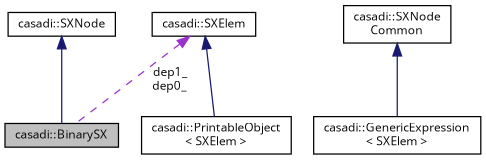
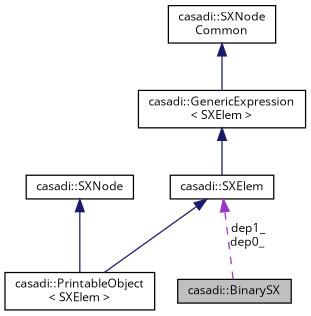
  digraph {
    fontname="Open Sans"
    node [color=black fillcolor=white fontname="Open Sans" fontsize=10 shape=record style=filled]
    edge [color=midnightblue dir=back fontname="Open Sans" fontsize=10 labelfontname="FreeSans.ttf" labelfontsize=10 style=solid]
    n1 [fillcolor=grey75 fontcolor=black height=0.2 label="casadi::BinarySX" width=0.4]
    n2 [height=0.2 label="casadi::SXNode" width=0.4]
    n3 [height=0.2 label="casadi::SXElem" width=0.4]
    n4 [height=0.2 label="casadi::PrintableObject\l\< SXElem \>" width=0.4]
    n5 [height=0.2 label="casadi::GenericExpression\l\< SXElem \>" width=0.4]
    n6 [height=0.2 label="casadi::SXNode\lCommon" width=0.4]
-   n2 -> n1
+   n2 -> n4
    n3 -> n1 [color=darkorchid3 label=" dep1_\ndep0_" style=dashed]
    n3 -> n4
+   n5 -> n3
    n6 -> n5
  }
